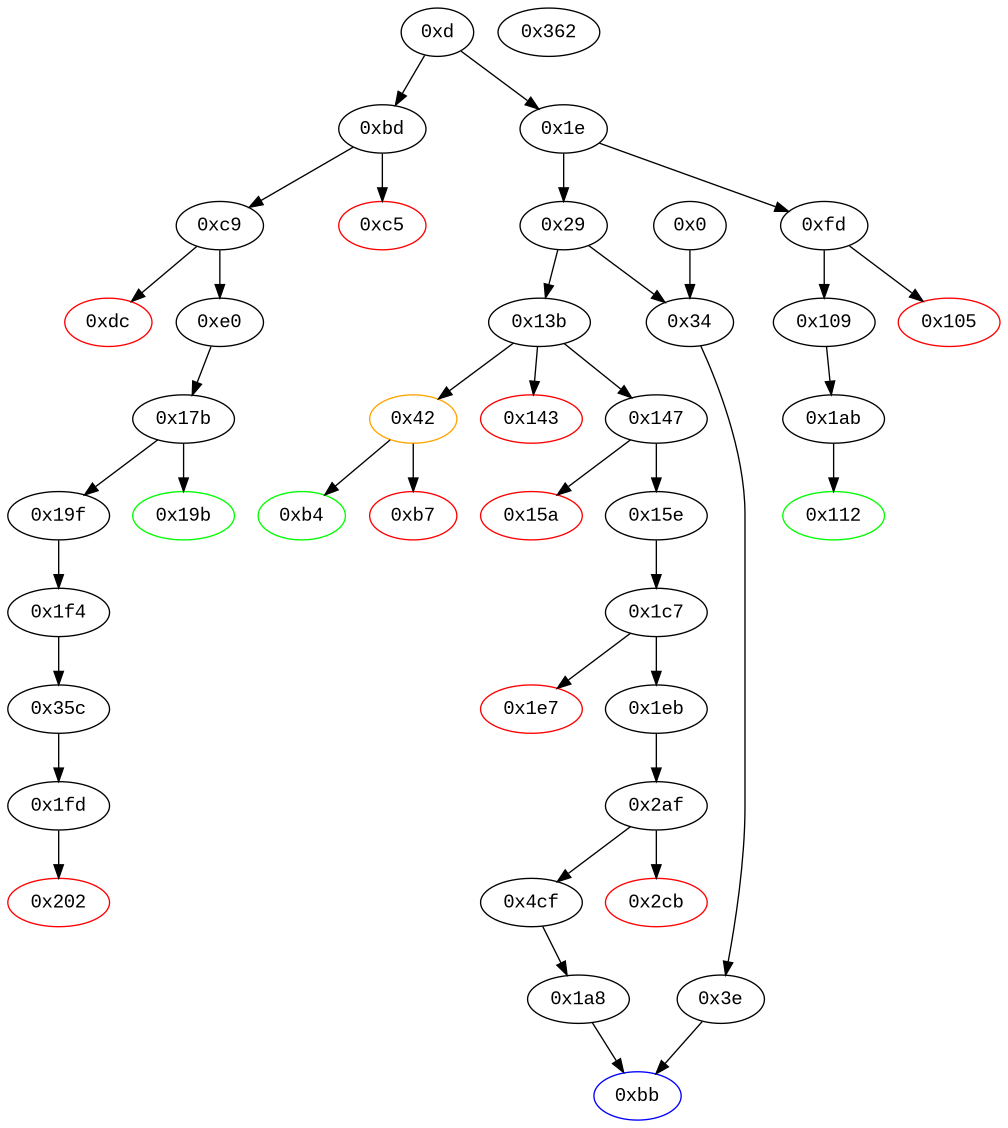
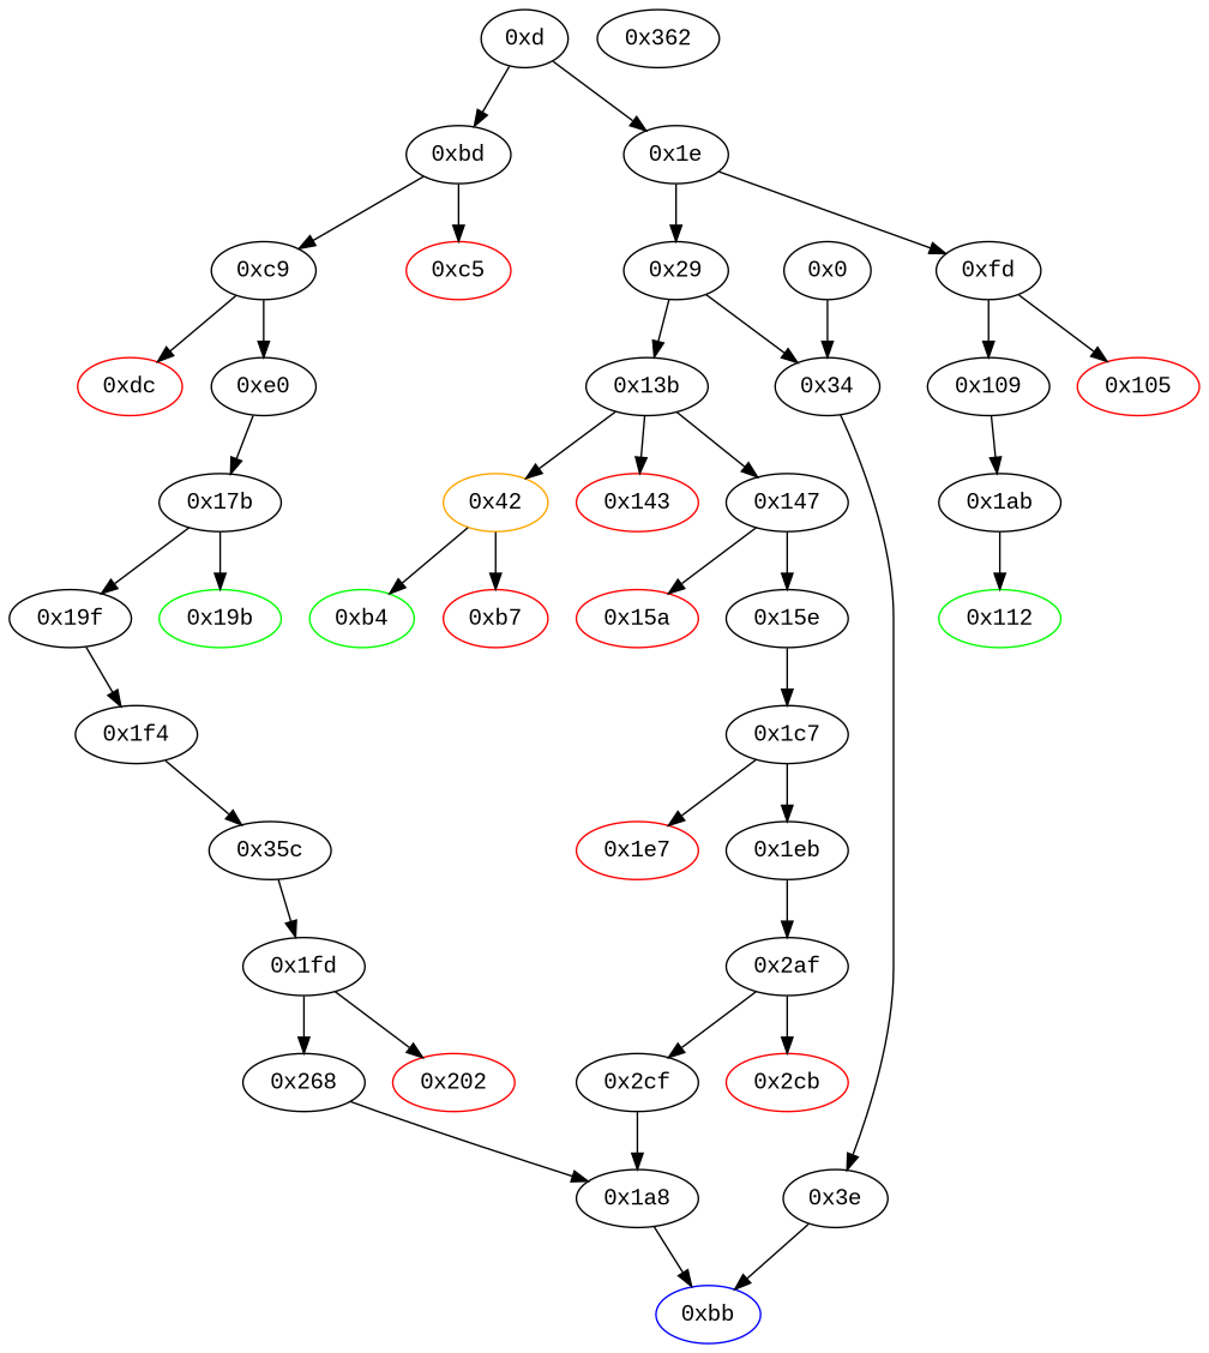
  strict digraph {
    fontname="Liberation Mono"
    node [fillcolor=white fontname="Liberation Mono" style=filled]
    edge [fontname="Liberation Mono"]
-   "0x2cf" [label="0x4cf"]
+   "0x2cf"
    "0x1a8"
    "0xbb" [color=blue]
    "0x35c"
    "0x1fd"
+   "0x268"
    "0x202" [color=red]
    "0xdc" [color=red]
    "0x42" [color=orange]
    "0xb4" [color=green]
    "0xb7" [color=red]
    "0x19f"
    "0x1f4"
    "0x1e7" [color=red]
    "0x1c7"
    "0x1eb"
    "0x2af"
    "0x143" [color=red]
    "0x2cb" [color=red]
    "0x112" [color=green]
    "0x1ab"
    "0x29"
    "0x13b"
    "0x34"
    "0x147"
    "0x3e"
    "0xbd"
    "0xc9"
    "0xc5" [color=red]
    "0xe0"
    "0x362"
    "0x17b"
    "0x15a" [color=red]
    "0x15e"
    "0x0"
    "0xd"
    "0x1e"
    "0x109"
    "0xfd"
    "0x105" [color=red]
    "0x19b" [color=green]
    "0x2cf" -> "0x1a8"
    "0x1a8" -> "0xbb"
    "0x35c" -> "0x1fd"
+   "0x1fd" -> "0x268"
    "0x1fd" -> "0x202"
+   "0x268" -> "0x1a8"
    "0x42" -> "0xb4"
    "0x42" -> "0xb7"
    "0x19f" -> "0x1f4"
    "0x1f4" -> "0x35c"
    "0x1c7" -> "0x1e7"
    "0x1c7" -> "0x1eb"
    "0x1eb" -> "0x2af"
    "0x2af" -> "0x2cf"
    "0x2af" -> "0x2cb"
    "0x1ab" -> "0x112"
    "0x29" -> "0x13b"
    "0x29" -> "0x34"
    "0x13b" -> "0x42"
    "0x13b" -> "0x143"
    "0x13b" -> "0x147"
    "0x34" -> "0x3e"
    "0x147" -> "0x15a"
    "0x147" -> "0x15e"
    "0x3e" -> "0xbb"
    "0xbd" -> "0xc9"
    "0xbd" -> "0xc5"
    "0xc9" -> "0xdc"
    "0xc9" -> "0xe0"
    "0xe0" -> "0x17b"
    "0x17b" -> "0x19f"
    "0x17b" -> "0x19b"
    "0x15e" -> "0x1c7"
    "0x0" -> "0x34"
    "0xd" -> "0xbd"
    "0xd" -> "0x1e"
    "0x1e" -> "0x29"
    "0x1e" -> "0xfd"
    "0x109" -> "0x1ab"
    "0xfd" -> "0x109"
    "0xfd" -> "0x105"
  }
